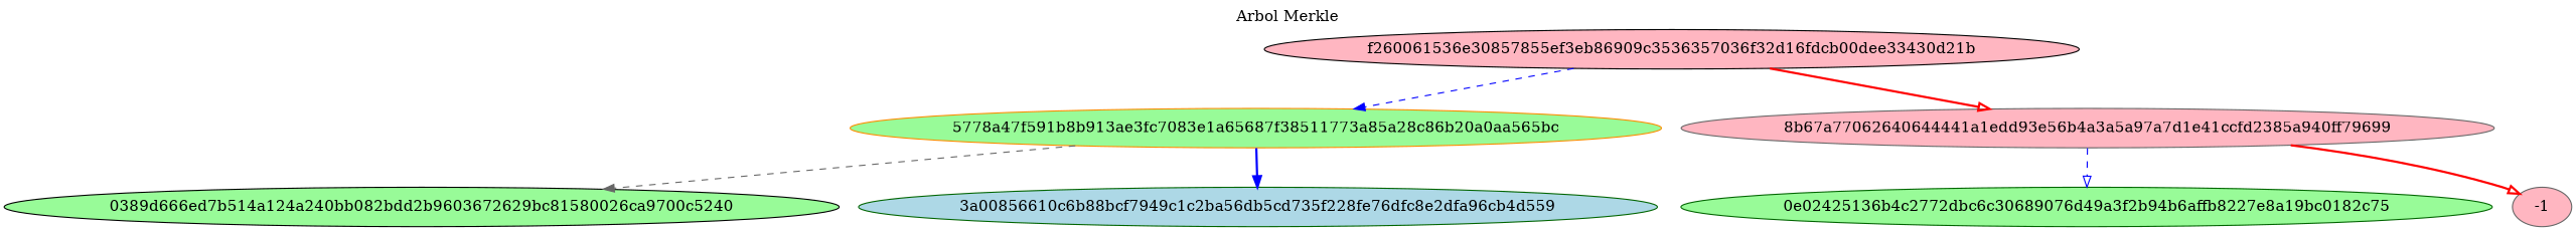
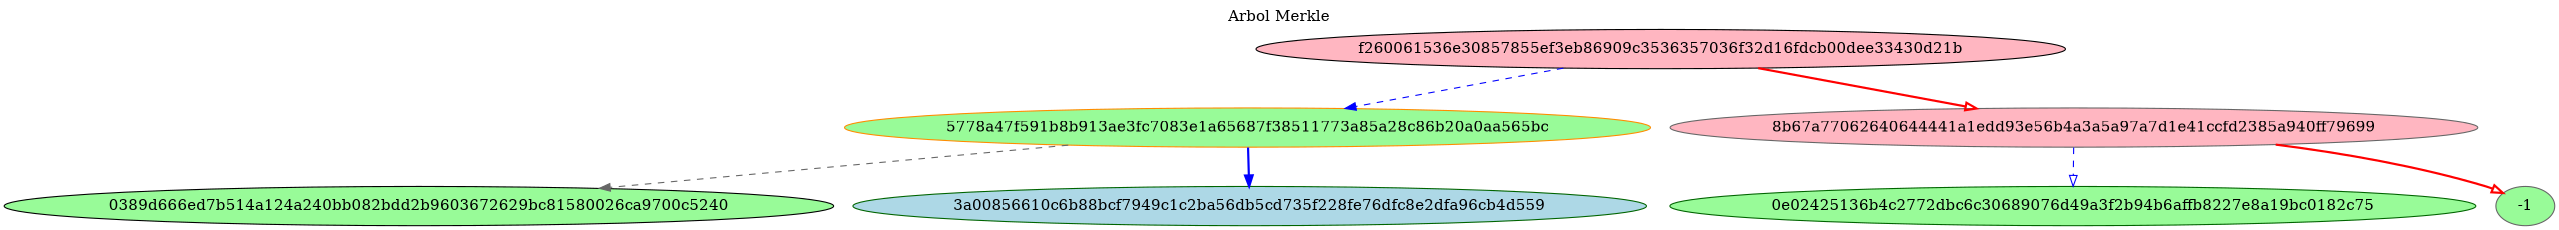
  digraph {
    label="Arbol Merkle"
    labelloc=t
    node [shape=ellipse style=filled fillcolor=palegreen color=black]
    edge [color=blue style=dashed arrowhead=normal]
    n1 [label=f260061536e30857855ef3eb86909c3536357036f32d16fdcb00dee33430d21b fillcolor=lightpink]
    n2 [label="5778a47f591b8b913ae3fc7083e1a65687f38511773a85a28c86b20a0aa565bc" color=darkorange]
    n3 [label="8b67a77062640644441a1edd93e56b4a3a5a97a7d1e41ccfd2385a940ff79699" fillcolor=lightpink color=gray40]
    n4 [label="0389d666ed7b514a124a240bb082bdd2b9603672629bc81580026ca9700c5240"]
    n5 [label="3a00856610c6b88bcf7949c1c2ba56db5cd735f228fe76dfc8e2dfa96cb4d559" fillcolor=lightblue color=darkgreen]
    n6 [label="0e02425136b4c2772dbc6c30689076d49a3f2b94b6affb8227e8a19bc0182c75" color=darkgreen]
-   n7 [label=-1 fillcolor=lightpink color=gray40]
+   n7 [label=-1 color=gray40]
    n1 -> n2
    n1 -> n3 [color=red style=bold arrowhead=onormal]
    n2 -> n4 [color=gray40]
    n2 -> n5 [style=bold]
    n3 -> n6 [arrowhead=onormal]
    n3 -> n7 [color=red style=bold arrowhead=onormal]
  }
